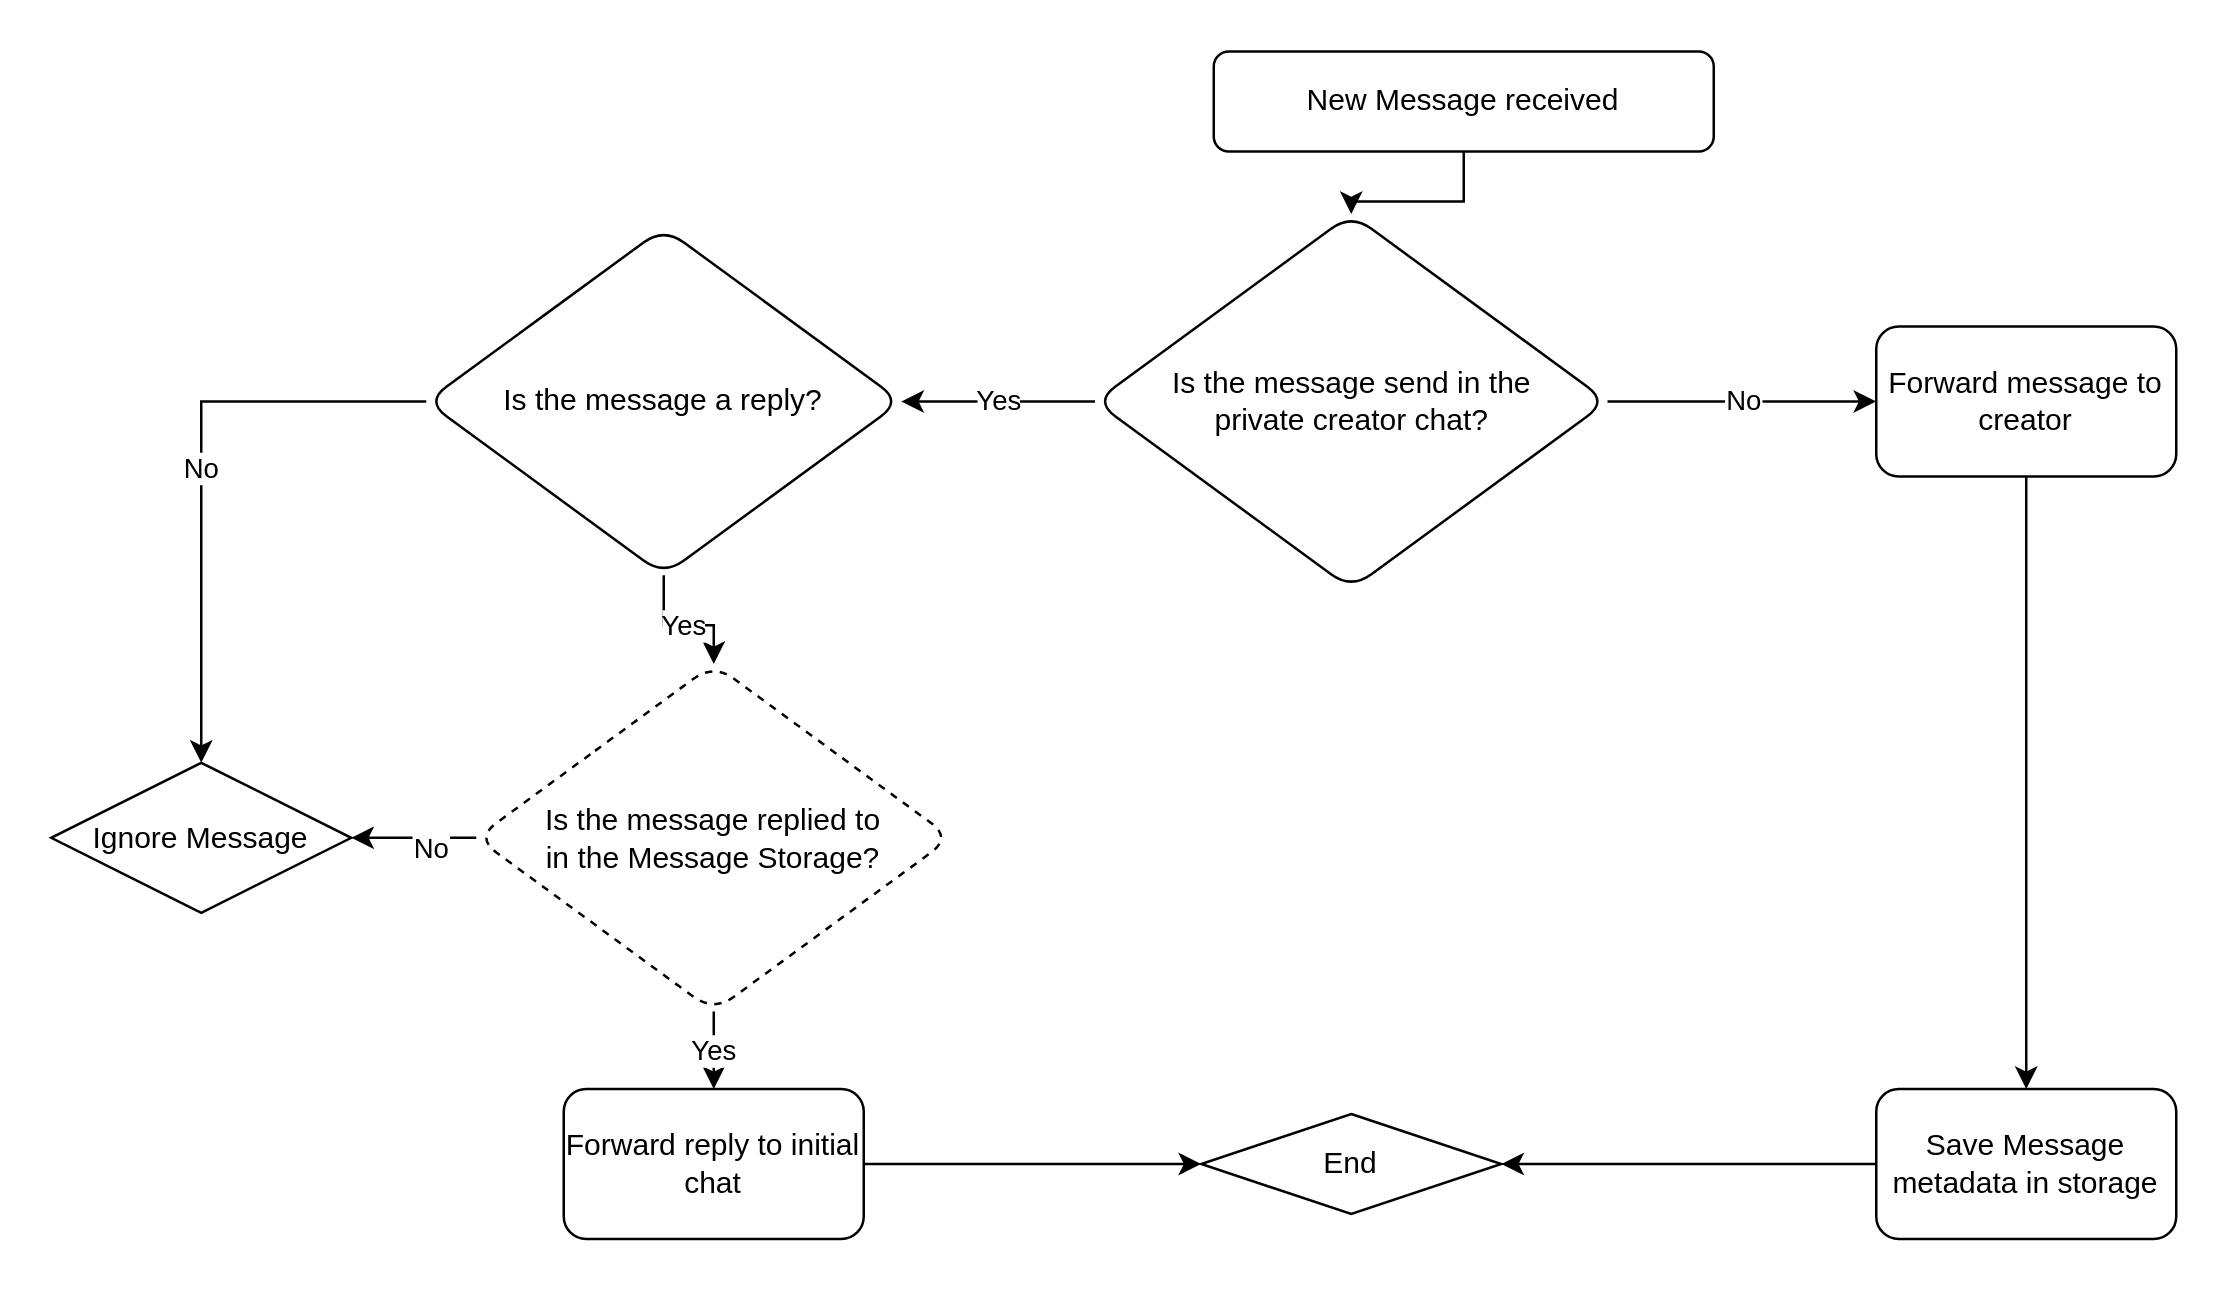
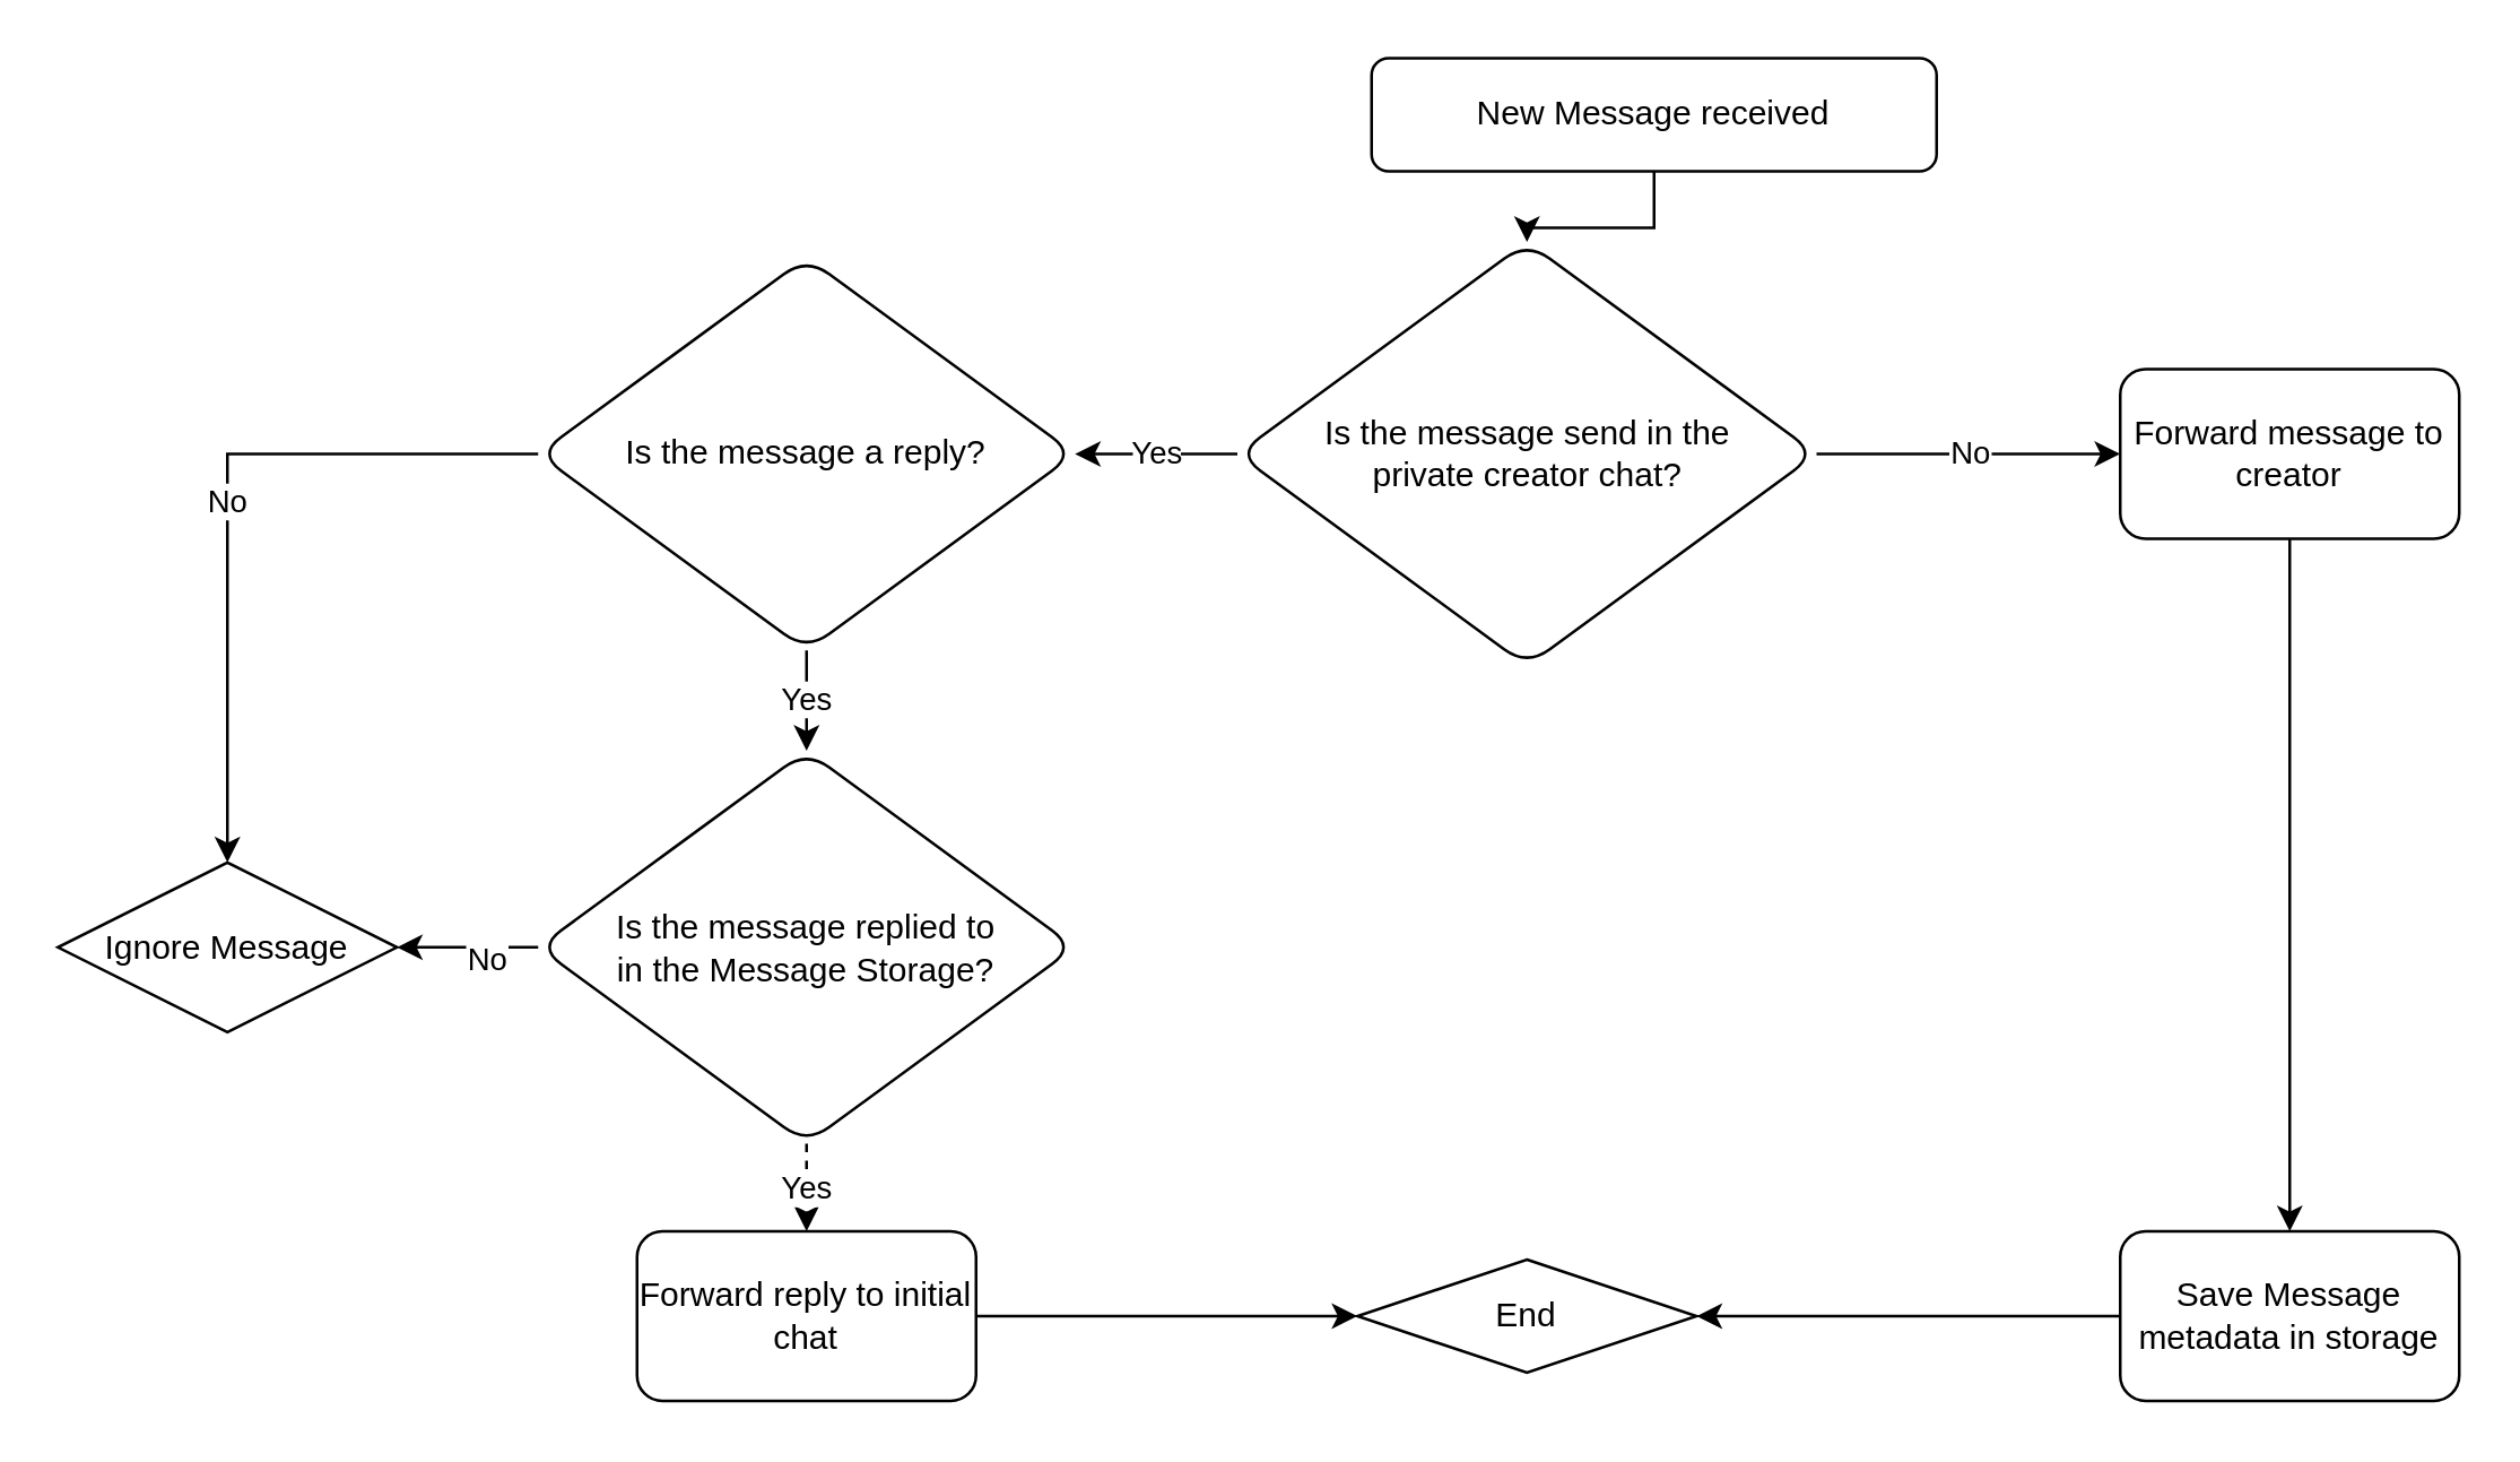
  <mxCell id="0" />
  <mxCell id="1" parent="0" />
  <mxCell id="2" value="" style="edgeStyle=orthogonalEdgeStyle;rounded=0;orthogonalLoop=1;jettySize=auto;html=1;" edge="1" parent="1" source="3" target="6"><mxGeometry relative="1" as="geometry" /></mxCell>
  <mxCell id="3" value="New Message received" style="rounded=1;whiteSpace=wrap;html=1;" vertex="1" parent="1"><mxGeometry x="485" y="20" width="200" height="40" as="geometry" /></mxCell>
  <mxCell id="4" value="Yes" style="edgeStyle=orthogonalEdgeStyle;rounded=0;orthogonalLoop=1;jettySize=auto;html=1;" edge="1" parent="1" source="6" target="9"><mxGeometry relative="1" as="geometry" /></mxCell>
  <mxCell id="5" value="No" style="edgeStyle=orthogonalEdgeStyle;rounded=0;orthogonalLoop=1;jettySize=auto;html=1;" edge="1" parent="1" source="6" target="14"><mxGeometry relative="1" as="geometry" /></mxCell>
  <mxCell id="6" value="&lt;div&gt;Is the message send in the&lt;br&gt;&lt;/div&gt;&lt;div&gt;private creator chat?&lt;/div&gt;" style="rhombus;whiteSpace=wrap;html=1;rounded=1;" vertex="1" parent="1"><mxGeometry x="437.5" y="85" width="205" height="150" as="geometry" /></mxCell>
  <mxCell id="7" value="No" style="edgeStyle=orthogonalEdgeStyle;rounded=0;orthogonalLoop=1;jettySize=auto;html=1;" edge="1" parent="1" source="9" target="10"><mxGeometry relative="1" as="geometry" /></mxCell>
  <mxCell id="8" value="Yes" style="edgeStyle=orthogonalEdgeStyle;rounded=0;orthogonalLoop=1;jettySize=auto;html=1;" edge="1" parent="1" source="9" target="21"><mxGeometry relative="1" as="geometry" /></mxCell>
- <mxCell id="9" value="Is the message a reply?" style="rhombus;whiteSpace=wrap;html=1;rounded=1;" vertex="1" parent="1"><mxGeometry x="170" y="90.49" width="190" height="139.02" as="geometry" /></mxCell>
+ <mxCell id="9" value="Is the message a reply?" style="rhombus;whiteSpace=wrap;html=1;rounded=1;" vertex="1" parent="1"><mxGeometry x="190" y="90.49" width="190" height="139.02" as="geometry" /></mxCell>
  <mxCell id="10" value="Ignore Message" style="rhombus;whiteSpace=wrap;html=1;" vertex="1" parent="1"><mxGeometry x="20" y="304.51" width="120" height="60" as="geometry" /></mxCell>
  <mxCell id="11" value="" style="edgeStyle=orthogonalEdgeStyle;rounded=0;orthogonalLoop=1;jettySize=auto;html=1;" edge="1" parent="1" source="12" target="17"><mxGeometry relative="1" as="geometry" /></mxCell>
  <mxCell id="12" value="Forward reply to initial chat" style="whiteSpace=wrap;html=1;rounded=1;" vertex="1" parent="1"><mxGeometry x="225" y="435" width="120" height="60" as="geometry" /></mxCell>
  <mxCell id="13" value="" style="edgeStyle=orthogonalEdgeStyle;rounded=0;orthogonalLoop=1;jettySize=auto;html=1;" edge="1" parent="1" source="14" target="16"><mxGeometry relative="1" as="geometry" /></mxCell>
  <mxCell id="14" value="Forward message to creator" style="whiteSpace=wrap;html=1;rounded=1;" vertex="1" parent="1"><mxGeometry x="750" y="130" width="120" height="60" as="geometry" /></mxCell>
  <mxCell id="15" value="" style="edgeStyle=orthogonalEdgeStyle;rounded=0;orthogonalLoop=1;jettySize=auto;html=1;" edge="1" parent="1" source="16" target="17"><mxGeometry relative="1" as="geometry" /></mxCell>
  <mxCell id="16" value="Save Message metadata in storage" style="whiteSpace=wrap;html=1;rounded=1;" vertex="1" parent="1"><mxGeometry x="750" y="435" width="120" height="60" as="geometry" /></mxCell>
  <mxCell id="17" value="End" style="rhombus;whiteSpace=wrap;html=1;" vertex="1" parent="1"><mxGeometry x="480" y="445" width="120" height="40" as="geometry" /></mxCell>
  <mxCell id="18" value="" style="edgeStyle=orthogonalEdgeStyle;rounded=0;orthogonalLoop=1;jettySize=auto;html=1;" edge="1" parent="1" source="21" target="10"><mxGeometry relative="1" as="geometry" /></mxCell>
  <mxCell id="19" value="No" style="edgeLabel;html=1;align=center;verticalAlign=middle;resizable=0;points=[];" vertex="1" connectable="0" parent="18"><mxGeometry x="-0.222" y="4" relative="1" as="geometry"><mxPoint as="offset" /></mxGeometry></mxCell>
- <mxCell id="20" value="Yes" style="edgeStyle=orthogonalEdgeStyle;rounded=0;orthogonalLoop=1;jettySize=auto;html=1;" edge="1" parent="1" source="21" target="12"><mxGeometry relative="1" as="geometry" /></mxCell>
- <mxCell id="21" value="&lt;div&gt;Is the message replied to &lt;br&gt;&lt;/div&gt;&lt;div&gt;in the Message Storage?&lt;/div&gt;" style="rhombus;whiteSpace=wrap;html=1;rounded=1;dashed=1;" vertex="1" parent="1"><mxGeometry x="190" y="265" width="190" height="139.02" as="geometry" /></mxCell>
+ <mxCell id="20" value="Yes" style="edgeStyle=orthogonalEdgeStyle;rounded=0;orthogonalLoop=1;jettySize=auto;html=1;dashed=1;" edge="1" parent="1" source="21" target="12"><mxGeometry relative="1" as="geometry" /></mxCell>
+ <mxCell id="21" value="&lt;div&gt;Is the message replied to &lt;br&gt;&lt;/div&gt;&lt;div&gt;in the Message Storage?&lt;/div&gt;" style="rhombus;whiteSpace=wrap;html=1;rounded=1;" vertex="1" parent="1"><mxGeometry x="190" y="265" width="190" height="139.02" as="geometry" /></mxCell>
